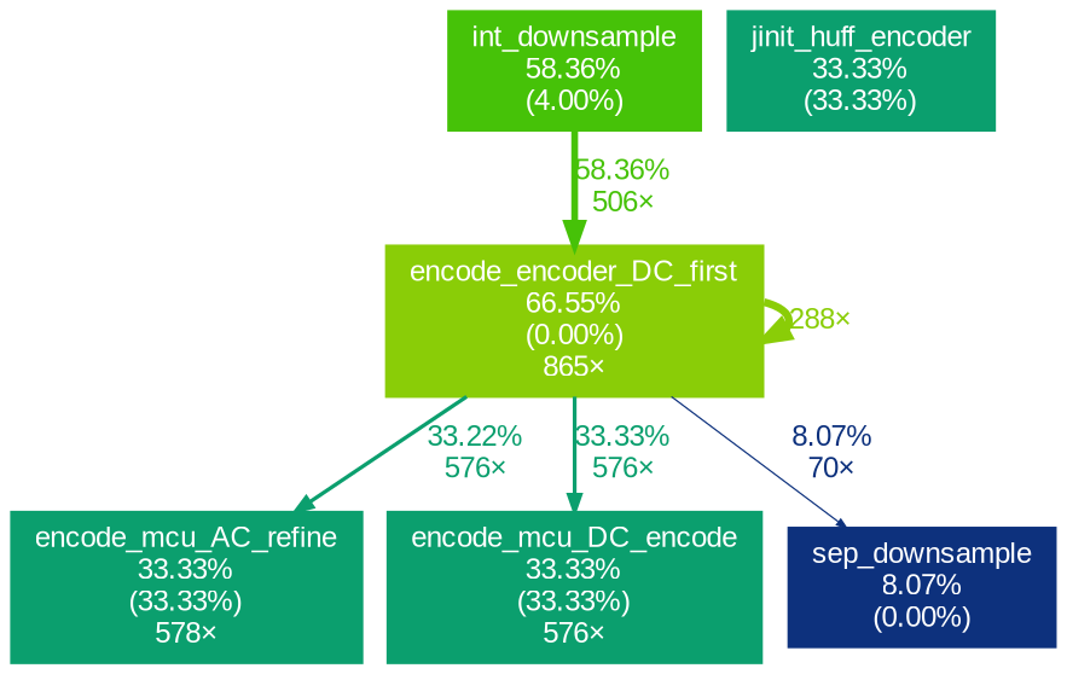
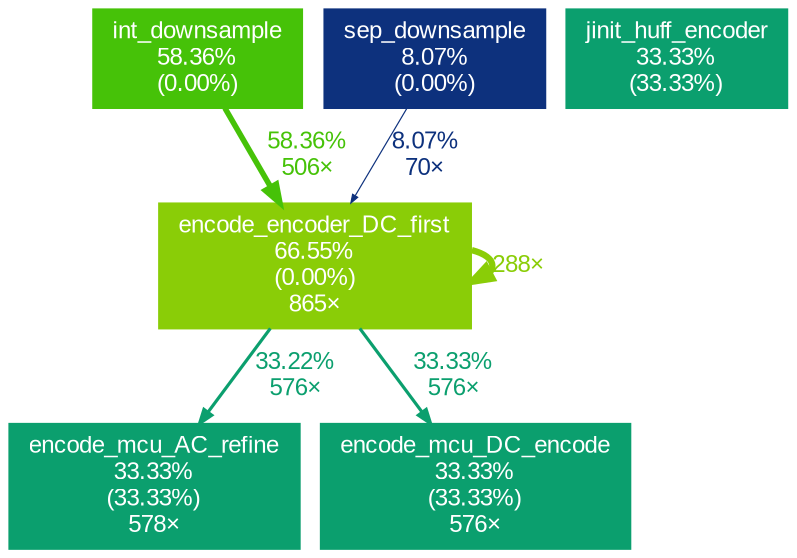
  digraph {
    fontname=Arial
    nodesep=0.125
    ranksep=0.25
    node [color="#0b9f6e" fontcolor="#ffffff" fontname=Arial fontsize=10.00 shape=box style=filled]
    edge [arrowsize=0.58 color="#0b9f6e" fontcolor="#0b9f6e" fontname=Arial fontsize=10.00 labeldistance=1.33 penwidth=1.33]
    n1 [color="#8acd07" height=0 label="encode_encoder_DC_first\n66.55%\n(0.00%)\n865×" width=0]
    n2 [height=0 label="encode_mcu_AC_refine\n33.33%\n(33.33%)\n578×" width=0]
    n3 [height=0 label="encode_mcu_DC_encode\n33.33%\n(33.33%)\n576×" width=0]
-   n4 [color="#46c208" height=0 label="int_downsample\n58.36%\n(4.00%)" width=0]
+   n4 [color="#46c208" height=0 label="int_downsample\n58.36%\n(0.00%)" width=0]
    n5 [height=0 label="jinit_huff_encoder\n33.33%\n(33.33%)" width=0]
    n6 [color="#0d317d" height=0 label="sep_downsample\n8.07%\n(0.00%)" width=0]
    n1 -> n1 [arrowsize=0.82 color="#8acd07" fontcolor="#8acd07" label="288×" labeldistance=2.66 penwidth=2.66]
    n1 -> n2 [label="33.22%\n576×"]
    n1 -> n3 [label="33.33%\n576×"]
    n4 -> n1 [arrowsize=0.76 color="#46c208" fontcolor="#46c208" label="58.36%\n506×" labeldistance=2.33 penwidth=2.33]
-   n1 -> n6 [arrowsize=0.35 color="#0d317d" fontcolor="#0d317d" label="8.07%\n70×" labeldistance=0.50 penwidth=0.50]
+   n6 -> n1 [arrowsize=0.35 color="#0d317d" fontcolor="#0d317d" label="8.07%\n70×" labeldistance=0.50 penwidth=0.50]
  }
